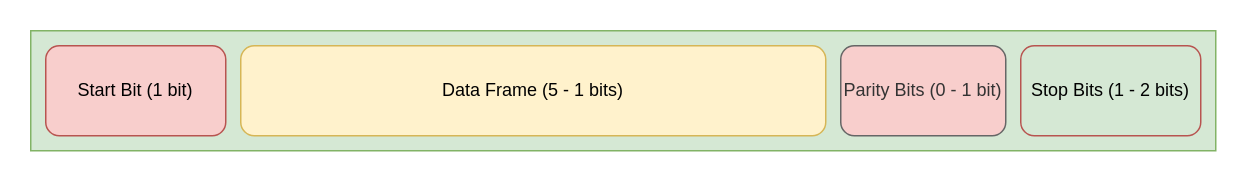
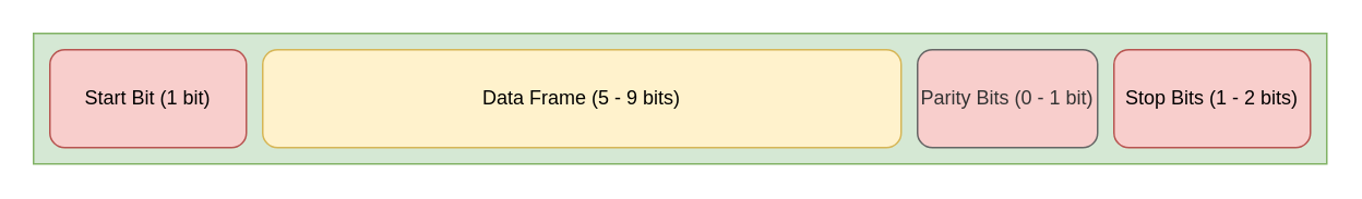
  <mxCell id="0" />
  <mxCell id="1" parent="0" />
  <mxCell id="2" value="" style="rounded=0;whiteSpace=wrap;html=1;fillColor=#d5e8d4;strokeColor=#82b366;" vertex="1" parent="1"><mxGeometry x="20" y="20" width="790" height="80" as="geometry" /></mxCell>
  <mxCell id="3" value="Start Bit (1 bit)" style="rounded=1;whiteSpace=wrap;html=1;fillColor=#f8cecc;strokeColor=#b85450;" vertex="1" parent="1"><mxGeometry x="30" y="30" width="120" height="60" as="geometry" /></mxCell>
- <mxCell id="4" value="Data Frame (5 - 1 bits)" style="rounded=1;whiteSpace=wrap;html=1;fillColor=#fff2cc;strokeColor=#d6b656;" vertex="1" parent="1"><mxGeometry x="160" y="30" width="390" height="60" as="geometry" /></mxCell>
+ <mxCell id="4" value="Data Frame (5 - 9 bits)" style="rounded=1;whiteSpace=wrap;html=1;fillColor=#fff2cc;strokeColor=#d6b656;" vertex="1" parent="1"><mxGeometry x="160" y="30" width="390" height="60" as="geometry" /></mxCell>
  <mxCell id="5" value="Parity Bits (0 - 1 bit)" style="rounded=1;whiteSpace=wrap;html=1;fillColor=#f8cecc;strokeColor=#666666;fontColor=#333333;" vertex="1" parent="1"><mxGeometry x="560" y="30" width="110" height="60" as="geometry" /></mxCell>
- <mxCell id="6" value="Stop Bits (1 - 2 bits)" style="rounded=1;whiteSpace=wrap;html=1;fillColor=#d5e8d4;strokeColor=#b85450;" vertex="1" parent="1"><mxGeometry x="680" y="30" width="120" height="60" as="geometry" /></mxCell>
+ <mxCell id="6" value="Stop Bits (1 - 2 bits)" style="rounded=1;whiteSpace=wrap;html=1;fillColor=#f8cecc;strokeColor=#b85450;" vertex="1" parent="1"><mxGeometry x="680" y="30" width="120" height="60" as="geometry" /></mxCell>
